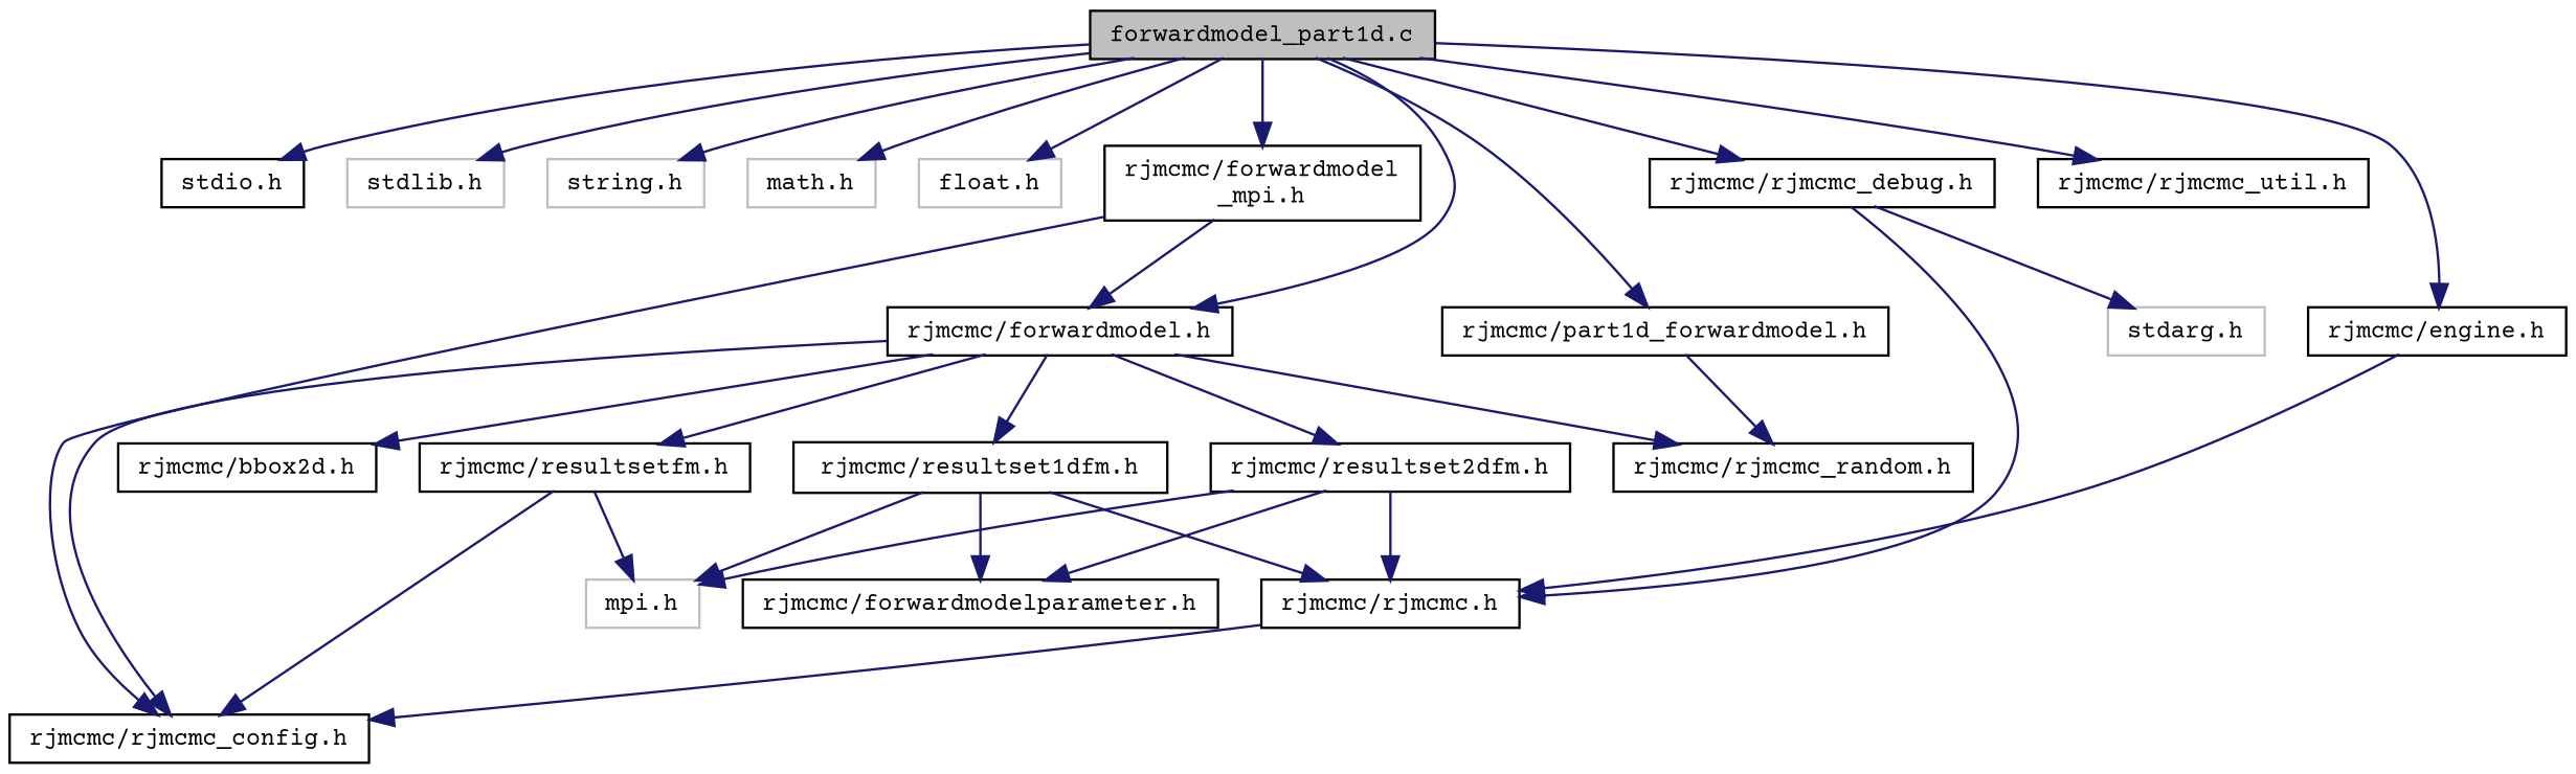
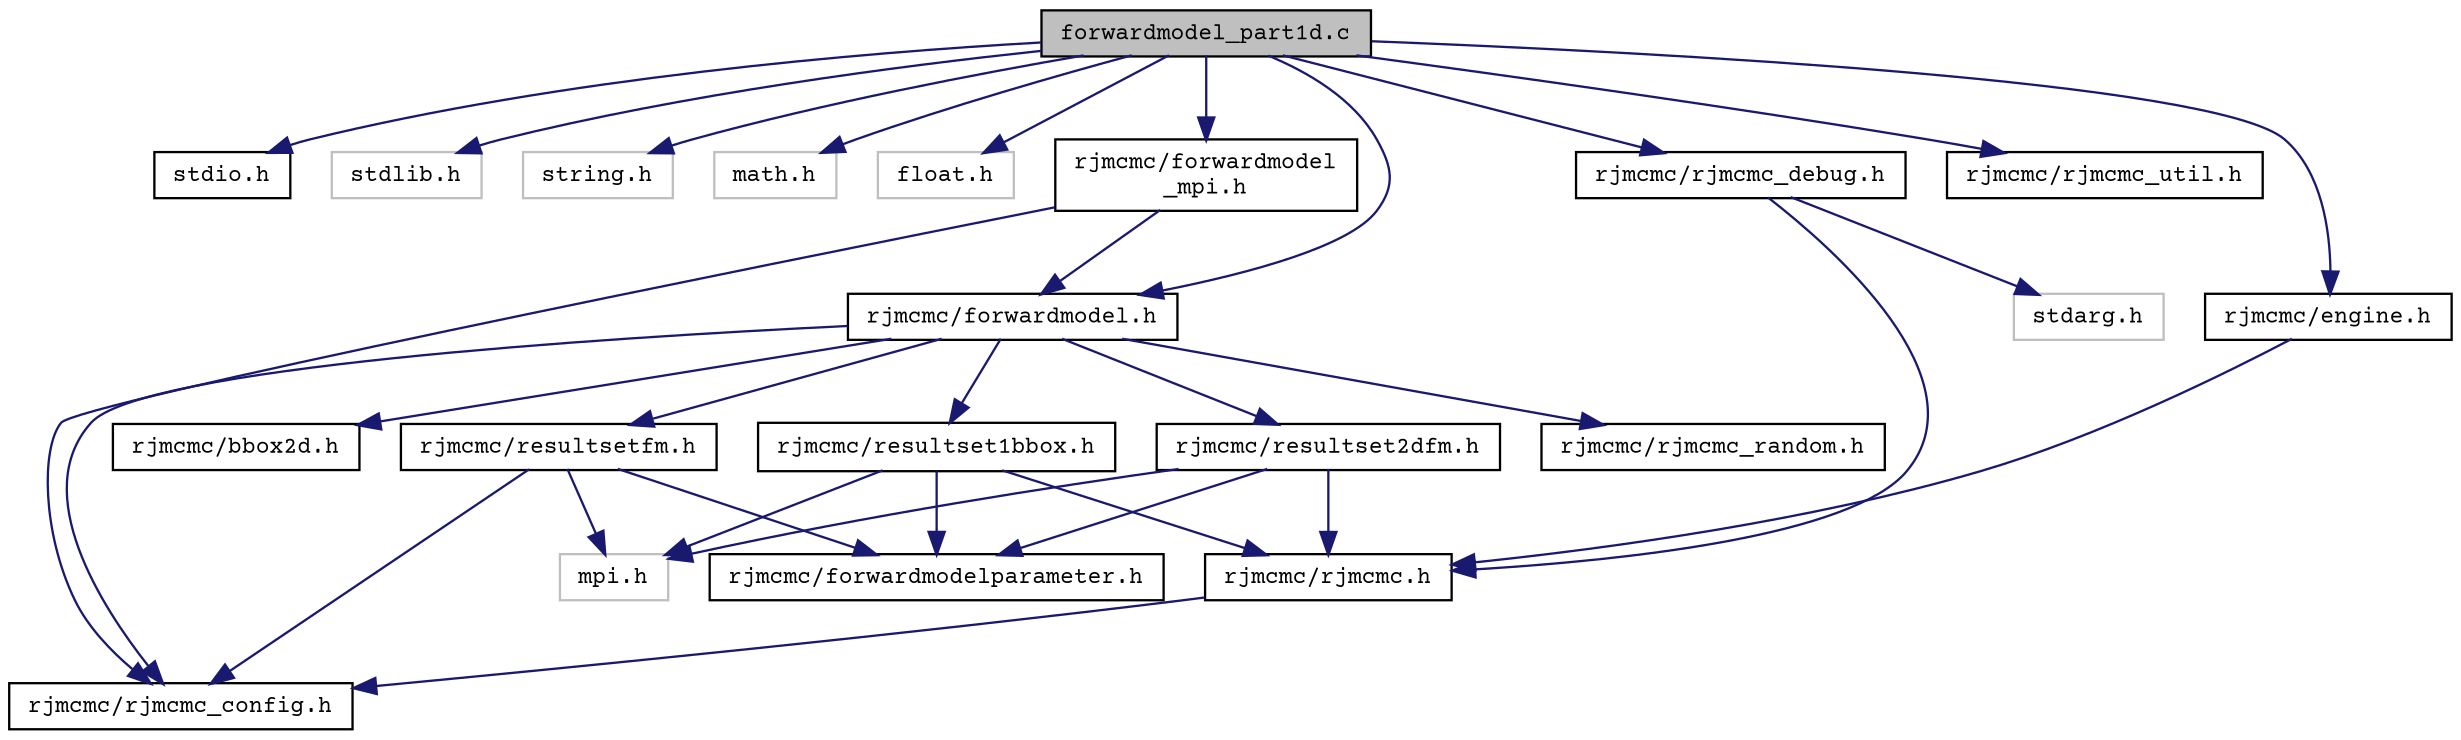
  digraph {
    fontname="Courier Prime"
    node [color=black fillcolor=white fontname="Courier Prime" fontsize=10 shape=record style=filled]
    edge [color=midnightblue fontname="Courier Prime" fontsize=10 labelfontname="FreeSans.ttf" labelfontsize=10 style=solid]
    n1 [fillcolor=grey75 fontcolor=black height=0.2 label="forwardmodel_part1d.c" width=0.4]
    n2 [height=0.2 label="stdio.h" width=0.4]
    n3 [color=grey75 height=0.2 label="stdlib.h" width=0.4]
    n4 [color=grey75 height=0.2 label="string.h" width=0.4]
    n5 [color=grey75 height=0.2 label="math.h" width=0.4]
    n6 [color=grey75 height=0.2 label="float.h" width=0.4]
    n7 [height=0.2 label="rjmcmc/engine.h" width=0.4]
    n8 [height=0.2 label="rjmcmc/forwardmodel.h" width=0.4]
    n9 [height=0.2 label="rjmcmc/forwardmodel\l_mpi.h" width=0.4]
-   n10 [height=0.2 label="rjmcmc/part1d_forwardmodel.h" width=0.4]
    n11 [height=0.2 label="rjmcmc/rjmcmc_util.h" width=0.4]
    n12 [height=0.2 label="rjmcmc/rjmcmc_debug.h" width=0.4]
    n13 [height=0.2 label="rjmcmc/rjmcmc.h" width=0.4]
    n14 [height=0.2 label="rjmcmc/rjmcmc_config.h" width=0.4]
    n15 [height=0.2 label="rjmcmc/resultsetfm.h" width=0.4]
-   n16 [height=0.2 label="rjmcmc/resultset1dfm.h" width=0.4]
+   n16 [height=0.2 label="rjmcmc/resultset1bbox.h" width=0.4]
    n17 [height=0.2 label="rjmcmc/resultset2dfm.h" width=0.4]
    n18 [height=0.2 label="rjmcmc/bbox2d.h" width=0.4]
    n19 [height=0.2 label="rjmcmc/rjmcmc_random.h" width=0.4]
    n20 [color=grey75 height=0.2 label="stdarg.h" width=0.4]
    n21 [height=0.2 label="rjmcmc/forwardmodelparameter.h" width=0.4]
    n22 [color=grey75 height=0.2 label="mpi.h" width=0.4]
    n1 -> n2
    n1 -> n3
    n1 -> n4
    n1 -> n5
    n1 -> n6
    n1 -> n7
    n1 -> n8
    n1 -> n9
-   n1 -> n10
    n1 -> n11
    n1 -> n12
    n7 -> n13
    n8 -> n14
    n8 -> n15
    n8 -> n16
    n8 -> n17
    n8 -> n18
    n8 -> n19
    n9 -> n8
    n9 -> n14
-   n10 -> n19
    n12 -> n13
    n12 -> n20
    n13 -> n14
    n15 -> n14
+   n15 -> n21
    n15 -> n22
    n16 -> n13
    n16 -> n21
    n16 -> n22
    n17 -> n13
    n17 -> n21
    n17 -> n22
  }
